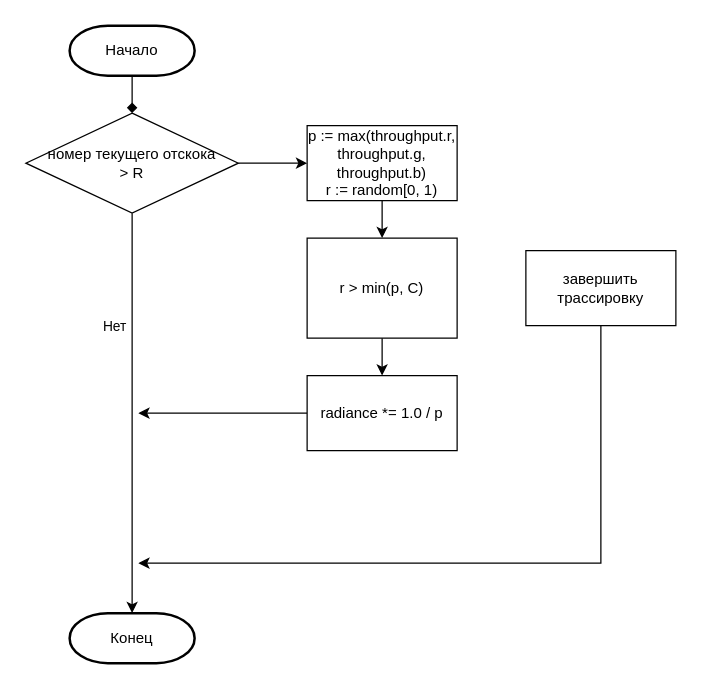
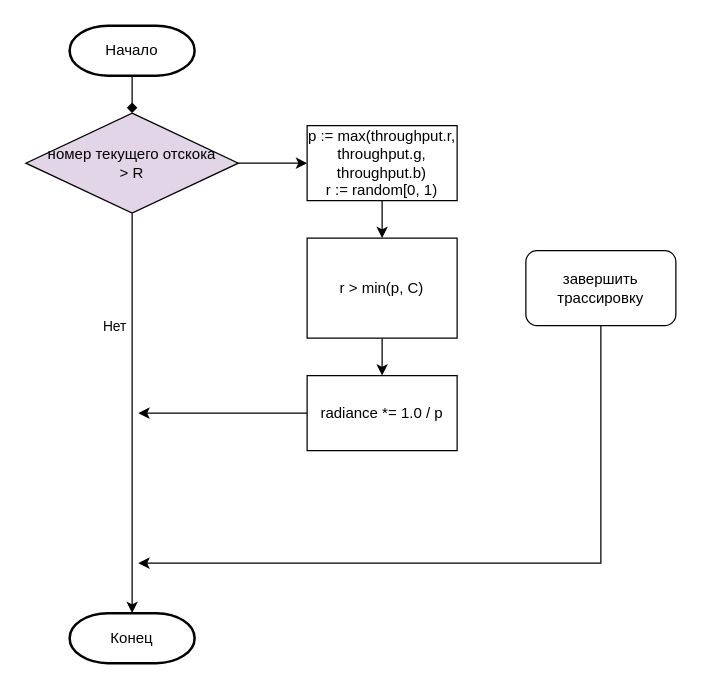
  <mxCell id="0" />
  <mxCell id="1" parent="0" />
  <mxCell id="2" style="edgeStyle=orthogonalEdgeStyle;rounded=0;orthogonalLoop=1;jettySize=auto;html=1;exitX=0.5;exitY=1;exitDx=0;exitDy=0;exitPerimeter=0;entryX=0.5;entryY=0;entryDx=0;entryDy=0;endArrow=diamond;" edge="1" parent="1" source="3" target="7"><mxGeometry relative="1" as="geometry" /></mxCell>
  <mxCell id="3" value="Начало" style="strokeWidth=2;html=1;shape=mxgraph.flowchart.terminator;whiteSpace=wrap;" vertex="1" parent="1"><mxGeometry x="55" y="20" width="100" height="40" as="geometry" /></mxCell>
  <mxCell id="4" style="edgeStyle=orthogonalEdgeStyle;rounded=0;orthogonalLoop=1;jettySize=auto;html=1;exitX=0.5;exitY=1;exitDx=0;exitDy=0;entryX=0.5;entryY=0;entryDx=0;entryDy=0;entryPerimeter=0;" edge="1" parent="1" source="7" target="8"><mxGeometry relative="1" as="geometry"><mxPoint x="105" y="350" as="targetPoint" /></mxGeometry></mxCell>
  <mxCell id="5" value="Нет" style="edgeLabel;html=1;align=center;verticalAlign=middle;resizable=0;points=[];" vertex="1" connectable="0" parent="4"><mxGeometry x="-0.457" relative="1" as="geometry"><mxPoint x="-15" y="3" as="offset" /></mxGeometry></mxCell>
  <mxCell id="6" style="edgeStyle=orthogonalEdgeStyle;rounded=0;orthogonalLoop=1;jettySize=auto;html=1;exitX=1;exitY=0.5;exitDx=0;exitDy=0;entryX=0;entryY=0.5;entryDx=0;entryDy=0;" edge="1" parent="1" source="7" target="10"><mxGeometry relative="1" as="geometry" /></mxCell>
- <mxCell id="7" value="номер текущего отскока &lt;br&gt;&amp;gt; R" style="rhombus;whiteSpace=wrap;html=1;" vertex="1" parent="1"><mxGeometry x="20" y="90" width="170" height="80" as="geometry" /></mxCell>
+ <mxCell id="7" value="номер текущего отскока &lt;br&gt;&amp;gt; R" style="rhombus;whiteSpace=wrap;html=1;fillColor=#e1d5e7;" vertex="1" parent="1"><mxGeometry x="20" y="90" width="170" height="80" as="geometry" /></mxCell>
  <mxCell id="8" value="Конец" style="strokeWidth=2;html=1;shape=mxgraph.flowchart.terminator;whiteSpace=wrap;" vertex="1" parent="1"><mxGeometry x="55" y="490" width="100" height="40" as="geometry" /></mxCell>
  <mxCell id="9" style="edgeStyle=orthogonalEdgeStyle;rounded=0;orthogonalLoop=1;jettySize=auto;html=1;exitX=0.5;exitY=1;exitDx=0;exitDy=0;entryX=0.5;entryY=0;entryDx=0;entryDy=0;" edge="1" parent="1" source="10" target="12"><mxGeometry relative="1" as="geometry" /></mxCell>
  <mxCell id="10" value="p := max(throughput.r,&lt;br&gt;throughput.g,&lt;br&gt;throughput.b)&lt;br&gt;r := random[0, 1)" style="rounded=0;whiteSpace=wrap;html=1;" vertex="1" parent="1"><mxGeometry x="245" y="100" width="120" height="60" as="geometry" /></mxCell>
  <mxCell id="11" style="edgeStyle=orthogonalEdgeStyle;rounded=0;orthogonalLoop=1;jettySize=auto;html=1;exitX=0.5;exitY=1;exitDx=0;exitDy=0;entryX=0.5;entryY=0;entryDx=0;entryDy=0;" edge="1" parent="1" source="12" target="16"><mxGeometry relative="1" as="geometry" /></mxCell>
  <mxCell id="12" value="r &amp;gt; min(p, С)" style="whiteSpace=wrap;html=1;rounded=0;" vertex="1" parent="1"><mxGeometry x="245" y="190" width="120" height="80" as="geometry" /></mxCell>
  <mxCell id="13" style="edgeStyle=orthogonalEdgeStyle;rounded=0;orthogonalLoop=1;jettySize=auto;html=1;exitX=0.5;exitY=1;exitDx=0;exitDy=0;" edge="1" parent="1" source="14"><mxGeometry relative="1" as="geometry"><mxPoint x="110" y="450" as="targetPoint" /><Array as="points"><mxPoint x="480" y="450" /></Array></mxGeometry></mxCell>
- <mxCell id="14" value="завершить трассировку" style="rounded=0;whiteSpace=wrap;html=1;" vertex="1" parent="1"><mxGeometry x="420" y="200" width="120" height="60" as="geometry" /></mxCell>
+ <mxCell id="14" value="завершить трассировку" style="whiteSpace=wrap;html=1;rounded=1;" vertex="1" parent="1"><mxGeometry x="420" y="200" width="120" height="60" as="geometry" /></mxCell>
  <mxCell id="15" style="edgeStyle=orthogonalEdgeStyle;rounded=0;orthogonalLoop=1;jettySize=auto;html=1;exitX=0;exitY=0.5;exitDx=0;exitDy=0;" edge="1" parent="1" source="16"><mxGeometry relative="1" as="geometry"><mxPoint x="110" y="330" as="targetPoint" /></mxGeometry></mxCell>
  <mxCell id="16" value="radiance *= 1.0 / p" style="rounded=0;whiteSpace=wrap;html=1;" vertex="1" parent="1"><mxGeometry x="245" y="300" width="120" height="60" as="geometry" /></mxCell>
